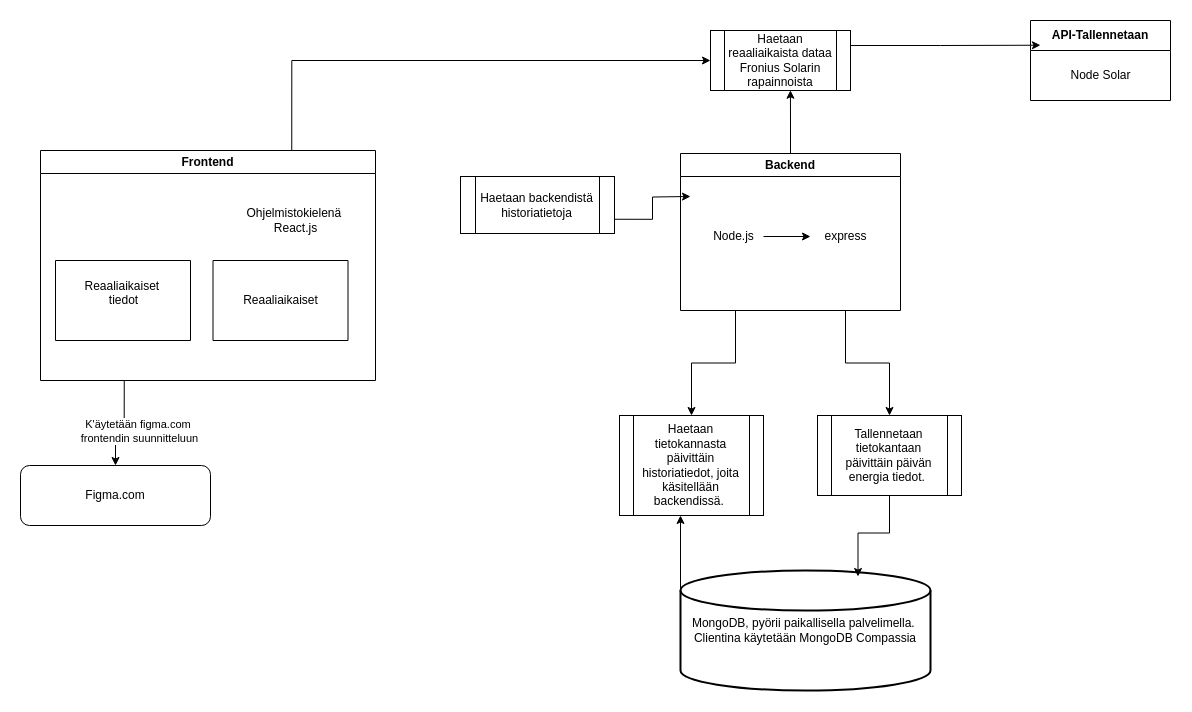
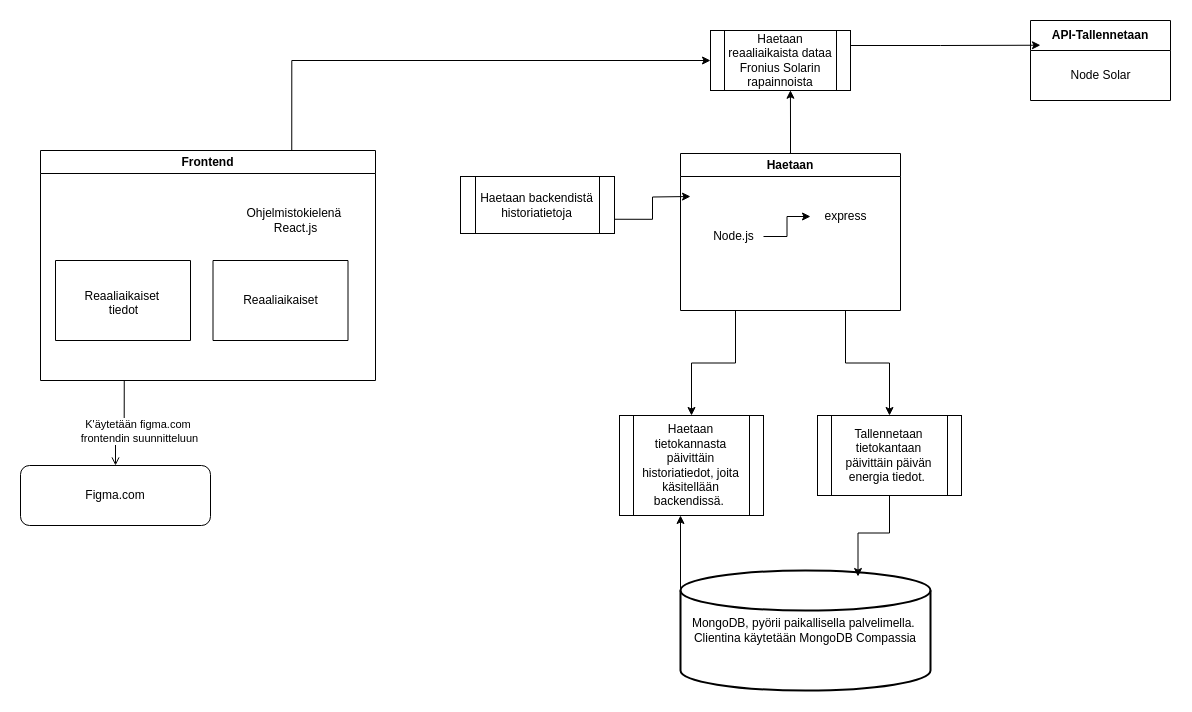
  <mxCell id="0" />
  <mxCell id="1" parent="0" />
- <mxCell id="2" style="edgeStyle=orthogonalEdgeStyle;rounded=0;orthogonalLoop=1;jettySize=auto;html=1;exitX=0.25;exitY=1;exitDx=0;exitDy=0;" edge="1" parent="1" source="5" target="21"><mxGeometry relative="1" as="geometry" /></mxCell>
+ <mxCell id="2" style="edgeStyle=orthogonalEdgeStyle;rounded=0;orthogonalLoop=1;jettySize=auto;html=1;exitX=0.25;exitY=1;exitDx=0;exitDy=0;endArrow=open;" edge="1" parent="1" source="5" target="21"><mxGeometry relative="1" as="geometry" /></mxCell>
  <mxCell id="3" value="K'äytetään figma.com&amp;nbsp;&lt;div&gt;frontendin suunnitteluun&lt;/div&gt;" style="edgeLabel;html=1;align=center;verticalAlign=middle;resizable=0;points=[];" vertex="1" connectable="0" parent="2"><mxGeometry x="-0.008" y="4" relative="1" as="geometry"><mxPoint x="18" y="4" as="offset" /></mxGeometry></mxCell>
  <mxCell id="4" style="edgeStyle=orthogonalEdgeStyle;rounded=0;orthogonalLoop=1;jettySize=auto;html=1;exitX=0.75;exitY=0;exitDx=0;exitDy=0;entryX=0;entryY=0.5;entryDx=0;entryDy=0;" edge="1" parent="1" source="5" target="20"><mxGeometry relative="1" as="geometry" /></mxCell>
  <mxCell id="5" value="Frontend" style="swimlane;whiteSpace=wrap;html=1;" vertex="1" parent="1"><mxGeometry x="40" y="150" width="335" height="230" as="geometry" /></mxCell>
  <mxCell id="6" value="&lt;div&gt;Ohjelmistokielenä&amp;nbsp;&lt;/div&gt;&lt;div&gt;React.js&lt;/div&gt;" style="text;html=1;align=center;verticalAlign=middle;resizable=0;points=[];autosize=1;strokeColor=none;fillColor=none;" vertex="1" parent="5"><mxGeometry x="195" y="50" width="120" height="40" as="geometry" /></mxCell>
  <mxCell id="7" value="" style="swimlane;startSize=0;" vertex="1" parent="5"><mxGeometry x="15" y="110" width="135" height="80" as="geometry" /></mxCell>
- <mxCell id="8" value="Reaaliaikaiset&amp;nbsp;&lt;div&gt;tiedot&lt;div&gt;&lt;br&gt;&lt;/div&gt;&lt;/div&gt;" style="text;html=1;align=center;verticalAlign=middle;resizable=0;points=[];autosize=1;strokeColor=none;fillColor=none;" vertex="1" parent="7"><mxGeometry x="17.5" y="10" width="100" height="60" as="geometry" /></mxCell>
+ <mxCell id="8" value="Reaaliaikaiset&amp;nbsp;&lt;div&gt;tiedot&lt;div&gt;&lt;br&gt;&lt;/div&gt;&lt;/div&gt;" style="text;html=1;align=center;verticalAlign=middle;resizable=0;points=[];autosize=1;strokeColor=none;fillColor=none;" vertex="1" parent="7"><mxGeometry x="17.5" y="20" width="100" height="60" as="geometry" /></mxCell>
  <mxCell id="9" value="" style="swimlane;startSize=0;" vertex="1" parent="5"><mxGeometry x="172.5" y="110" width="135" height="80" as="geometry" /></mxCell>
  <mxCell id="10" value="Reaaliaikaiset" style="text;html=1;align=center;verticalAlign=middle;resizable=0;points=[];autosize=1;strokeColor=none;fillColor=none;" vertex="1" parent="9"><mxGeometry x="22.5" y="25" width="90" height="30" as="geometry" /></mxCell>
  <mxCell id="11" value="MongoDB, pyörii paikallisella palvelimella.&amp;nbsp;&lt;div&gt;Clientina käytetään&amp;nbsp;&lt;span style=&quot;background-color: initial;&quot;&gt;MongoDB Compassia&lt;/span&gt;&lt;/div&gt;" style="strokeWidth=2;html=1;shape=mxgraph.flowchart.database;whiteSpace=wrap;" vertex="1" parent="1"><mxGeometry x="680" y="570" width="250" height="120" as="geometry" /></mxCell>
  <mxCell id="12" style="edgeStyle=orthogonalEdgeStyle;rounded=0;orthogonalLoop=1;jettySize=auto;html=1;exitX=0.75;exitY=1;exitDx=0;exitDy=0;" edge="1" parent="1" source="14" target="22"><mxGeometry relative="1" as="geometry" /></mxCell>
  <mxCell id="13" style="edgeStyle=orthogonalEdgeStyle;rounded=0;orthogonalLoop=1;jettySize=auto;html=1;exitX=0.25;exitY=1;exitDx=0;exitDy=0;" edge="1" parent="1" source="14" target="30"><mxGeometry relative="1" as="geometry" /></mxCell>
- <mxCell id="14" value="Backend" style="swimlane;whiteSpace=wrap;html=1;" vertex="1" parent="1"><mxGeometry x="680" y="153" width="220" height="157" as="geometry" /></mxCell>
- <mxCell id="15" value="express" style="text;html=1;align=center;verticalAlign=middle;resizable=0;points=[];autosize=1;strokeColor=none;fillColor=none;" vertex="1" parent="14"><mxGeometry x="130" y="68" width="70" height="30" as="geometry" /></mxCell>
+ <mxCell id="14" value="Haetaan" style="swimlane;whiteSpace=wrap;html=1;" vertex="1" parent="1"><mxGeometry x="680" y="153" width="220" height="157" as="geometry" /></mxCell>
+ <mxCell id="15" value="express" style="text;html=1;align=center;verticalAlign=middle;resizable=0;points=[];autosize=1;strokeColor=none;fillColor=none;" vertex="1" parent="14"><mxGeometry x="130" y="48" width="70" height="30" as="geometry" /></mxCell>
  <mxCell id="16" value="Node.js" style="text;html=1;align=center;verticalAlign=middle;resizable=0;points=[];autosize=1;strokeColor=none;fillColor=none;" vertex="1" parent="14"><mxGeometry x="23" y="68" width="60" height="30" as="geometry" /></mxCell>
  <mxCell id="17" value="" style="edgeStyle=orthogonalEdgeStyle;rounded=0;orthogonalLoop=1;jettySize=auto;html=1;" edge="1" parent="14" source="16" target="15"><mxGeometry relative="1" as="geometry" /></mxCell>
  <mxCell id="18" value="API-Tallennetaan" style="swimlane;whiteSpace=wrap;html=1;startSize=30;" vertex="1" parent="1"><mxGeometry x="1030" y="20" width="140" height="80" as="geometry"><mxRectangle x="580" y="250" width="90" height="30" as="alternateBounds" /></mxGeometry></mxCell>
  <mxCell id="19" value="Node Solar" style="text;html=1;align=center;verticalAlign=middle;resizable=0;points=[];autosize=1;strokeColor=none;fillColor=none;" vertex="1" parent="18"><mxGeometry x="25" y="40" width="90" height="30" as="geometry" /></mxCell>
  <mxCell id="20" value="Haetaan reaaliaikaista dataa Fronius Solarin rapainnoista" style="shape=process;whiteSpace=wrap;html=1;backgroundOutline=1;" vertex="1" parent="1"><mxGeometry x="710" y="30" width="140" height="60" as="geometry" /></mxCell>
  <mxCell id="21" value="Figma.com" style="rounded=1;whiteSpace=wrap;html=1;" vertex="1" parent="1"><mxGeometry x="20" y="465" width="190" height="60" as="geometry" /></mxCell>
  <mxCell id="22" value="Tallennetaan tietokantaan päivittäin päivän energia tiedot.&amp;nbsp;" style="shape=process;whiteSpace=wrap;html=1;backgroundOutline=1;" vertex="1" parent="1"><mxGeometry x="817" y="415" width="144" height="80" as="geometry" /></mxCell>
  <mxCell id="23" style="edgeStyle=orthogonalEdgeStyle;rounded=0;orthogonalLoop=1;jettySize=auto;html=1;exitX=1;exitY=0.75;exitDx=0;exitDy=0;" edge="1" parent="1" source="24"><mxGeometry relative="1" as="geometry"><mxPoint x="690" y="196" as="targetPoint" /></mxGeometry></mxCell>
  <mxCell id="24" value="Haetaan backendistä historiatietoja" style="shape=process;whiteSpace=wrap;html=1;backgroundOutline=1;" vertex="1" parent="1"><mxGeometry x="460" y="176" width="154" height="57" as="geometry" /></mxCell>
  <mxCell id="25" style="edgeStyle=orthogonalEdgeStyle;rounded=0;orthogonalLoop=1;jettySize=auto;html=1;exitX=1;exitY=0.25;exitDx=0;exitDy=0;entryX=0.071;entryY=0.309;entryDx=0;entryDy=0;entryPerimeter=0;" edge="1" parent="1" source="20" target="18"><mxGeometry relative="1" as="geometry" /></mxCell>
  <mxCell id="26" style="edgeStyle=orthogonalEdgeStyle;rounded=0;orthogonalLoop=1;jettySize=auto;html=1;exitX=0.5;exitY=0;exitDx=0;exitDy=0;entryX=0.571;entryY=0.996;entryDx=0;entryDy=0;entryPerimeter=0;" edge="1" parent="1" source="14" target="20"><mxGeometry relative="1" as="geometry" /></mxCell>
  <mxCell id="27" style="edgeStyle=orthogonalEdgeStyle;rounded=0;orthogonalLoop=1;jettySize=auto;html=1;exitX=0.5;exitY=1;exitDx=0;exitDy=0;entryX=0.71;entryY=0.05;entryDx=0;entryDy=0;entryPerimeter=0;" edge="1" parent="1" source="22" target="11"><mxGeometry relative="1" as="geometry" /></mxCell>
  <mxCell id="28" style="edgeStyle=orthogonalEdgeStyle;rounded=0;orthogonalLoop=1;jettySize=auto;html=1;exitX=0.5;exitY=1;exitDx=0;exitDy=0;" edge="1" parent="1" source="24" target="24"><mxGeometry relative="1" as="geometry" /></mxCell>
  <mxCell id="29" value="" style="edgeStyle=orthogonalEdgeStyle;rounded=0;orthogonalLoop=1;jettySize=auto;html=1;exitX=0;exitY=0.15;exitDx=0;exitDy=0;exitPerimeter=0;" edge="1" parent="1" source="11" target="30"><mxGeometry relative="1" as="geometry"><mxPoint x="730" y="390" as="targetPoint" /><mxPoint x="680" y="588" as="sourcePoint" /><Array as="points"><mxPoint x="710" y="483" /><mxPoint x="710" y="428" /><mxPoint x="730" y="428" /></Array></mxGeometry></mxCell>
  <mxCell id="30" value="Haetaan tietokannasta päivittäin historiatiedot, joita käsitellään backendissä.&amp;nbsp;" style="shape=process;whiteSpace=wrap;html=1;backgroundOutline=1;" vertex="1" parent="1"><mxGeometry x="619" y="415" width="144" height="100" as="geometry" /></mxCell>
